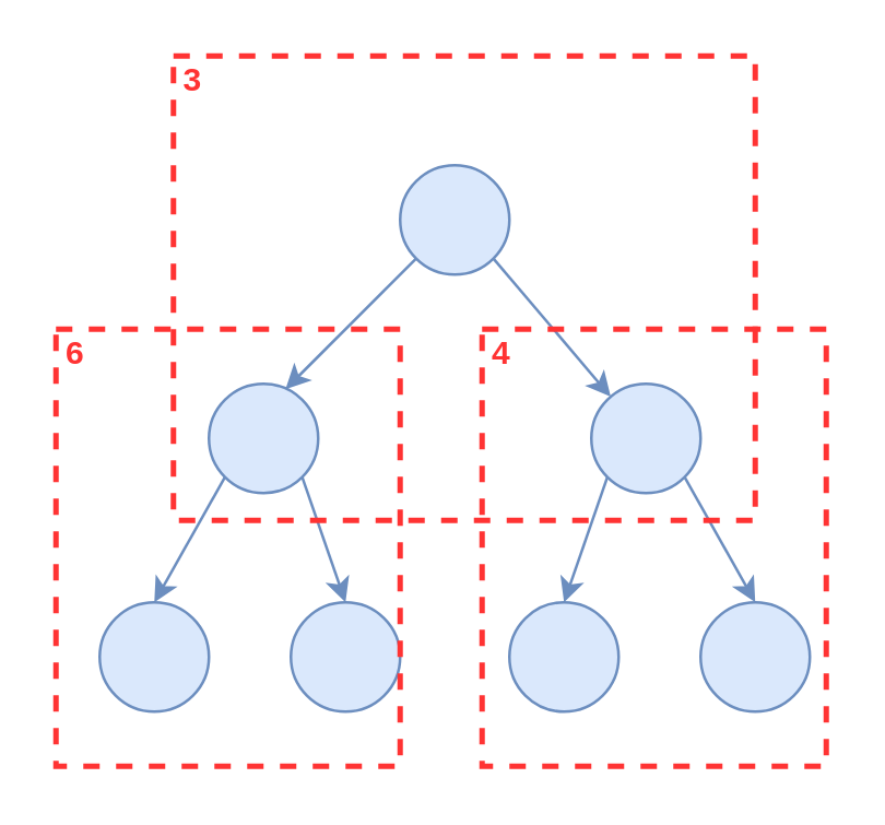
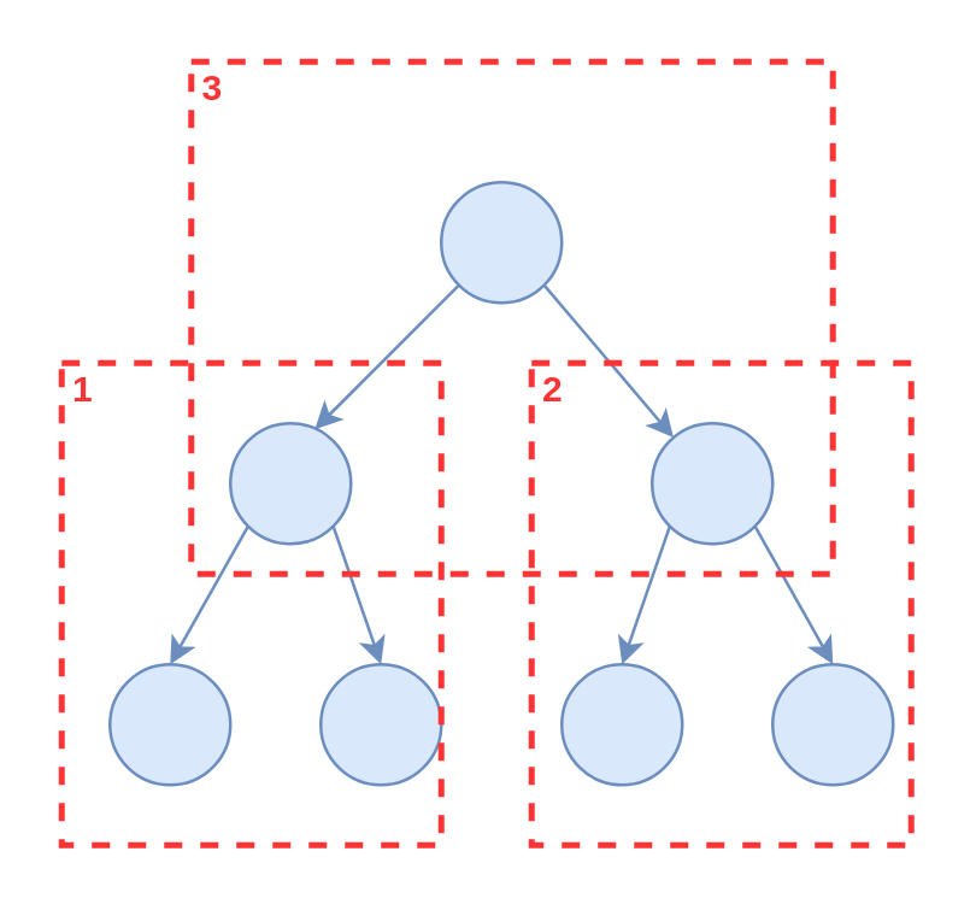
  <mxCell id="0" />
  <mxCell id="1" parent="0" />
  <mxCell id="2" style="rounded=0;orthogonalLoop=1;jettySize=auto;html=1;exitX=0;exitY=1;exitDx=0;exitDy=0;entryX=0.7;entryY=0.05;entryDx=0;entryDy=0;entryPerimeter=0;fillColor=#dae8fc;strokeColor=#6c8ebf;" edge="1" parent="1" source="4" target="7"><mxGeometry relative="1" as="geometry" /></mxCell>
  <mxCell id="3" style="edgeStyle=none;rounded=0;orthogonalLoop=1;jettySize=auto;html=1;exitX=1;exitY=1;exitDx=0;exitDy=0;fillColor=#dae8fc;strokeColor=#6c8ebf;" edge="1" parent="1" source="4" target="10"><mxGeometry relative="1" as="geometry" /></mxCell>
  <mxCell id="4" value="" style="ellipse;whiteSpace=wrap;html=1;aspect=fixed;fillColor=#dae8fc;strokeColor=#6c8ebf;" vertex="1" parent="1"><mxGeometry x="146" y="60" width="40" height="40" as="geometry" /></mxCell>
  <mxCell id="5" style="edgeStyle=none;rounded=0;orthogonalLoop=1;jettySize=auto;html=1;exitX=0;exitY=1;exitDx=0;exitDy=0;entryX=0.5;entryY=0;entryDx=0;entryDy=0;fillColor=#dae8fc;strokeColor=#6c8ebf;" edge="1" parent="1" source="7" target="11"><mxGeometry relative="1" as="geometry" /></mxCell>
  <mxCell id="6" style="edgeStyle=none;rounded=0;orthogonalLoop=1;jettySize=auto;html=1;exitX=1;exitY=1;exitDx=0;exitDy=0;entryX=0.5;entryY=0;entryDx=0;entryDy=0;fillColor=#dae8fc;strokeColor=#6c8ebf;" edge="1" parent="1" source="7" target="12"><mxGeometry relative="1" as="geometry" /></mxCell>
  <mxCell id="7" value="" style="ellipse;whiteSpace=wrap;html=1;aspect=fixed;fillColor=#dae8fc;strokeColor=#6c8ebf;" vertex="1" parent="1"><mxGeometry x="76" y="140" width="40" height="40" as="geometry" /></mxCell>
  <mxCell id="8" style="edgeStyle=none;rounded=0;orthogonalLoop=1;jettySize=auto;html=1;exitX=0;exitY=1;exitDx=0;exitDy=0;entryX=0.5;entryY=0;entryDx=0;entryDy=0;fillColor=#dae8fc;strokeColor=#6c8ebf;" edge="1" parent="1" source="10"><mxGeometry relative="1" as="geometry"><mxPoint x="206" y="220" as="targetPoint" /></mxGeometry></mxCell>
  <mxCell id="9" style="rounded=0;orthogonalLoop=1;jettySize=auto;html=1;exitX=1;exitY=1;exitDx=0;exitDy=0;entryX=0.5;entryY=0;entryDx=0;entryDy=0;fillColor=#dae8fc;strokeColor=#6c8ebf;" edge="1" parent="1" source="10" target="14"><mxGeometry relative="1" as="geometry" /></mxCell>
  <mxCell id="10" value="" style="ellipse;whiteSpace=wrap;html=1;aspect=fixed;fillColor=#dae8fc;strokeColor=#6c8ebf;" vertex="1" parent="1"><mxGeometry x="216" y="140" width="40" height="40" as="geometry" /></mxCell>
  <mxCell id="11" value="" style="ellipse;whiteSpace=wrap;html=1;aspect=fixed;fillColor=#dae8fc;strokeColor=#6c8ebf;" vertex="1" parent="1"><mxGeometry x="36" y="220" width="40" height="40" as="geometry" /></mxCell>
  <mxCell id="12" value="" style="ellipse;whiteSpace=wrap;html=1;aspect=fixed;fillColor=#dae8fc;strokeColor=#6c8ebf;" vertex="1" parent="1"><mxGeometry x="106" y="220" width="40" height="40" as="geometry" /></mxCell>
  <mxCell id="13" value="" style="ellipse;whiteSpace=wrap;html=1;aspect=fixed;fillColor=#dae8fc;strokeColor=#6c8ebf;" vertex="1" parent="1"><mxGeometry x="186" y="220" width="40" height="40" as="geometry" /></mxCell>
  <mxCell id="14" value="" style="ellipse;whiteSpace=wrap;html=1;aspect=fixed;fillColor=#dae8fc;strokeColor=#6c8ebf;" vertex="1" parent="1"><mxGeometry x="256" y="220" width="40" height="40" as="geometry" /></mxCell>
- <mxCell id="15" value="6" style="html=1;fontColor=#FF3333;fontStyle=1;align=left;verticalAlign=top;spacing=0;labelBorderColor=none;fillColor=none;dashed=1;strokeWidth=2;strokeColor=#FF3333;spacingLeft=4;spacingTop=-3;" vertex="1" parent="1"><mxGeometry x="20" y="120" width="126" height="160" as="geometry" /></mxCell>
- <mxCell id="16" value="4" style="html=1;fontColor=#FF3333;fontStyle=1;align=left;verticalAlign=top;spacing=0;labelBorderColor=none;fillColor=none;dashed=1;strokeWidth=2;strokeColor=#FF3333;spacingLeft=4;spacingTop=-3;" vertex="1" parent="1"><mxGeometry x="176" y="120" width="126" height="160" as="geometry" /></mxCell>
+ <mxCell id="15" value="1" style="html=1;fontColor=#FF3333;fontStyle=1;align=left;verticalAlign=top;spacing=0;labelBorderColor=none;fillColor=none;dashed=1;strokeWidth=2;strokeColor=#FF3333;spacingLeft=4;spacingTop=-3;" vertex="1" parent="1"><mxGeometry x="20" y="120" width="126" height="160" as="geometry" /></mxCell>
+ <mxCell id="16" value="2" style="html=1;fontColor=#FF3333;fontStyle=1;align=left;verticalAlign=top;spacing=0;labelBorderColor=none;fillColor=none;dashed=1;strokeWidth=2;strokeColor=#FF3333;spacingLeft=4;spacingTop=-3;" vertex="1" parent="1"><mxGeometry x="176" y="120" width="126" height="160" as="geometry" /></mxCell>
  <mxCell id="17" value="3" style="html=1;fontColor=#FF3333;fontStyle=1;align=left;verticalAlign=top;spacing=0;labelBorderColor=none;fillColor=none;dashed=1;strokeWidth=2;strokeColor=#FF3333;spacingLeft=4;spacingTop=-3;" vertex="1" parent="1"><mxGeometry x="63" y="20" width="213" height="170" as="geometry" /></mxCell>
